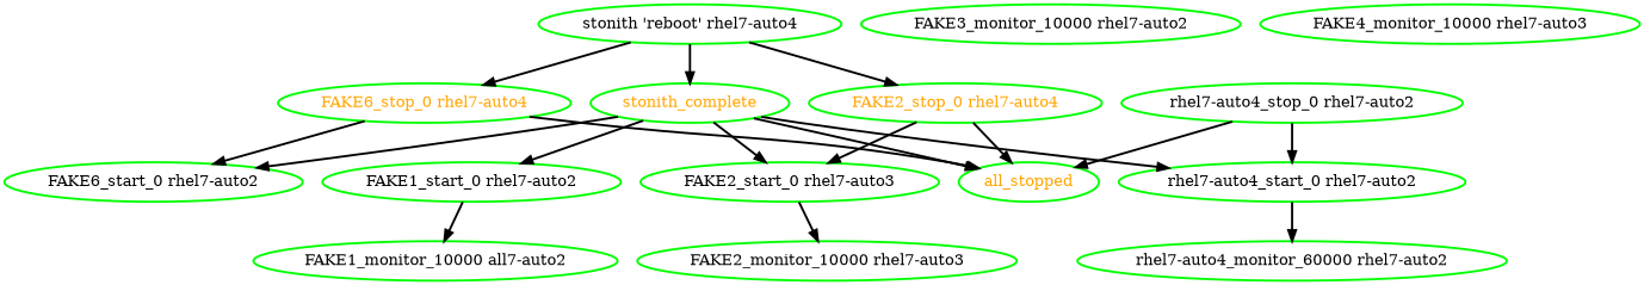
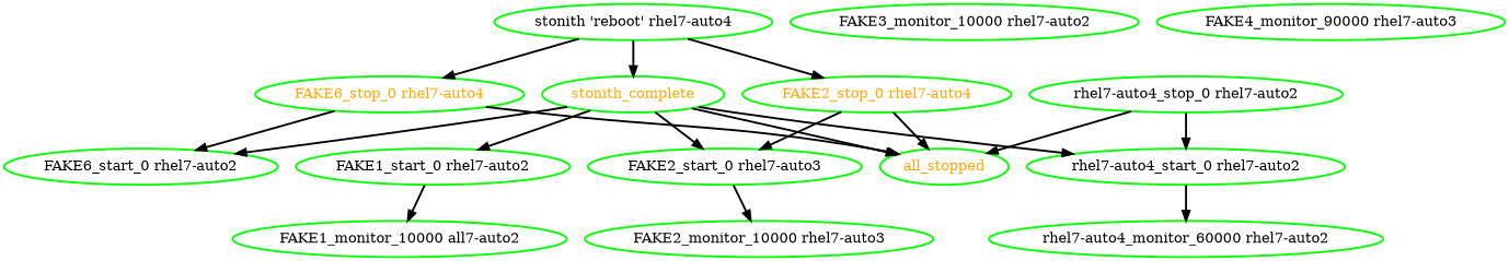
  digraph {
    node [color=green fontcolor=black style=bold]
    edge [style=bold]
    n1 [label="FAKE1_monitor_10000 all7-auto2"]
    "FAKE1_start_0 rhel7-auto2"
    "FAKE2_start_0 rhel7-auto3"
    "FAKE2_monitor_10000 rhel7-auto3"
    "FAKE2_stop_0 rhel7-auto4" [fontcolor=orange]
    all_stopped [fontcolor=orange]
    "FAKE3_monitor_10000 rhel7-auto2"
-   "FAKE4_monitor_10000 rhel7-auto3"
+   "FAKE4_monitor_10000 rhel7-auto3" [label="FAKE4_monitor_90000 rhel7-auto3"]
    "FAKE6_stop_0 rhel7-auto4" [fontcolor=orange]
    "FAKE6_start_0 rhel7-auto2"
    "rhel7-auto4_start_0 rhel7-auto2"
    "rhel7-auto4_monitor_60000 rhel7-auto2"
    "rhel7-auto4_stop_0 rhel7-auto2"
    "stonith 'reboot' rhel7-auto4"
    stonith_complete [fontcolor=orange]
    "FAKE1_start_0 rhel7-auto2" -> n1
    "FAKE2_start_0 rhel7-auto3" -> "FAKE2_monitor_10000 rhel7-auto3"
    "FAKE2_stop_0 rhel7-auto4" -> "FAKE2_start_0 rhel7-auto3"
    "FAKE2_stop_0 rhel7-auto4" -> all_stopped
    "FAKE6_stop_0 rhel7-auto4" -> all_stopped
    "FAKE6_stop_0 rhel7-auto4" -> "FAKE6_start_0 rhel7-auto2"
    "rhel7-auto4_start_0 rhel7-auto2" -> "rhel7-auto4_monitor_60000 rhel7-auto2"
    "rhel7-auto4_stop_0 rhel7-auto2" -> all_stopped
    "rhel7-auto4_stop_0 rhel7-auto2" -> "rhel7-auto4_start_0 rhel7-auto2"
    "stonith 'reboot' rhel7-auto4" -> "FAKE2_stop_0 rhel7-auto4"
    "stonith 'reboot' rhel7-auto4" -> "FAKE6_stop_0 rhel7-auto4"
    "stonith 'reboot' rhel7-auto4" -> stonith_complete
    stonith_complete -> "FAKE1_start_0 rhel7-auto2"
    stonith_complete -> "FAKE2_start_0 rhel7-auto3"
    stonith_complete -> all_stopped
    stonith_complete -> "FAKE6_start_0 rhel7-auto2"
    stonith_complete -> "rhel7-auto4_start_0 rhel7-auto2"
  }
